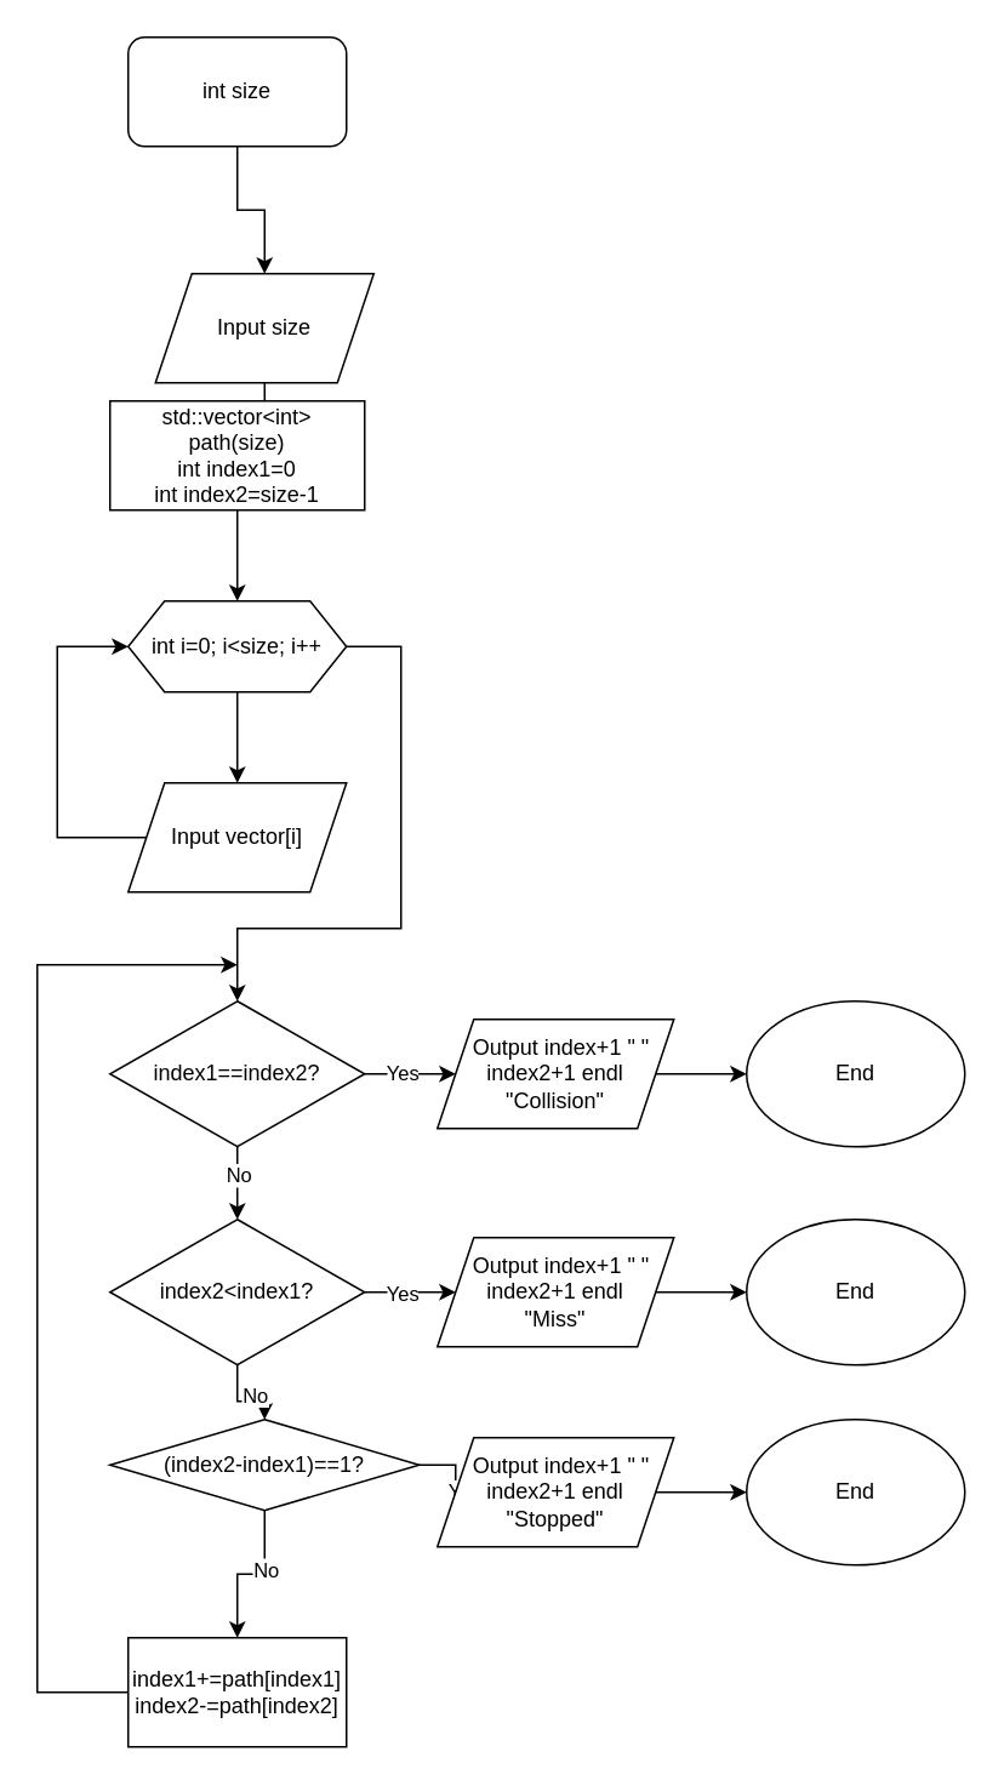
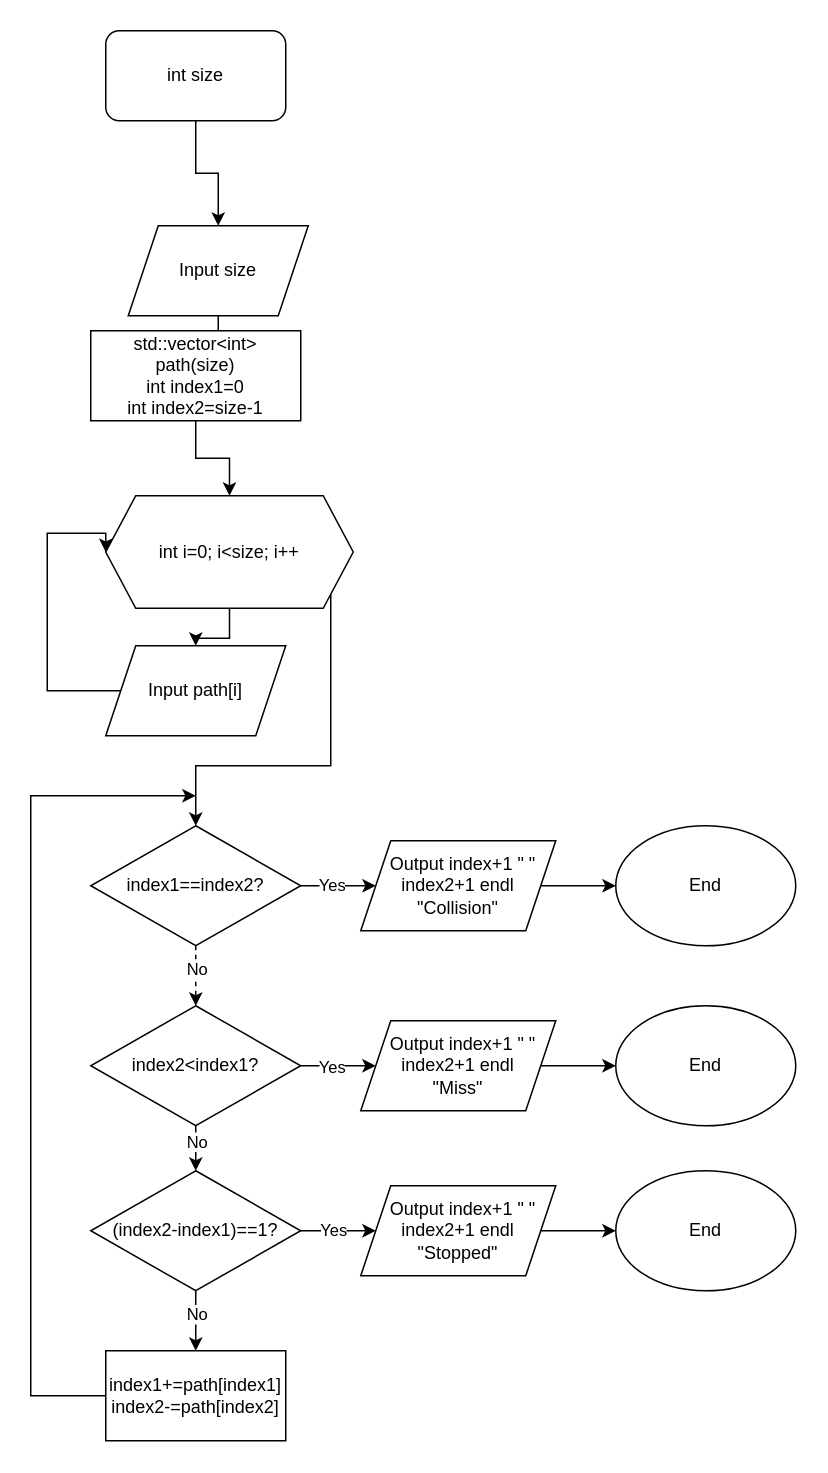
  <mxCell id="0" />
  <mxCell id="1" parent="0" />
  <mxCell id="2" value="" style="edgeStyle=orthogonalEdgeStyle;rounded=0;orthogonalLoop=1;jettySize=auto;html=1;" edge="1" parent="1" source="3" target="5"><mxGeometry relative="1" as="geometry" /></mxCell>
  <mxCell id="3" value="int size" style="whiteSpace=wrap;html=1;rounded=1;" vertex="1" parent="1"><mxGeometry x="70" y="20" width="120" height="60" as="geometry" /></mxCell>
  <mxCell id="4" value="" style="edgeStyle=orthogonalEdgeStyle;rounded=0;orthogonalLoop=1;jettySize=auto;html=1;" edge="1" parent="1" source="5" target="7"><mxGeometry relative="1" as="geometry" /></mxCell>
  <mxCell id="5" value="Input size" style="shape=parallelogram;perimeter=parallelogramPerimeter;whiteSpace=wrap;html=1;fixedSize=1;" vertex="1" parent="1"><mxGeometry x="85" y="150" width="120" height="60" as="geometry" /></mxCell>
  <mxCell id="6" value="" style="edgeStyle=orthogonalEdgeStyle;rounded=0;orthogonalLoop=1;jettySize=auto;html=1;" edge="1" parent="1" source="7" target="10"><mxGeometry relative="1" as="geometry" /></mxCell>
  <mxCell id="7" value="&lt;div&gt;std::vector&amp;lt;int&amp;gt; path(size)&lt;/div&gt;&lt;div&gt;int index1=0&lt;/div&gt;&lt;div&gt;int index2=size-1&lt;br&gt;&lt;/div&gt;" style="rounded=0;whiteSpace=wrap;html=1;" vertex="1" parent="1"><mxGeometry x="60" y="220" width="140" height="60" as="geometry" /></mxCell>
  <mxCell id="8" value="" style="edgeStyle=orthogonalEdgeStyle;rounded=0;orthogonalLoop=1;jettySize=auto;html=1;" edge="1" parent="1" source="10" target="12"><mxGeometry relative="1" as="geometry" /></mxCell>
  <mxCell id="9" style="edgeStyle=orthogonalEdgeStyle;rounded=0;orthogonalLoop=1;jettySize=auto;html=1;" edge="1" parent="1" source="10"><mxGeometry relative="1" as="geometry"><mxPoint x="130" y="550" as="targetPoint" /><Array as="points"><mxPoint x="220" y="355" /><mxPoint x="220" y="510" /><mxPoint x="130" y="510" /></Array></mxGeometry></mxCell>
- <mxCell id="10" value="int i=0; i&amp;lt;size; i++" style="shape=hexagon;perimeter=hexagonPerimeter2;whiteSpace=wrap;html=1;fixedSize=1;" vertex="1" parent="1"><mxGeometry x="70" y="330" width="120" height="50" as="geometry" /></mxCell>
+ <mxCell id="10" value="int i=0; i&amp;lt;size; i++" style="shape=hexagon;perimeter=hexagonPerimeter2;whiteSpace=wrap;html=1;fixedSize=1;" vertex="1" parent="1"><mxGeometry x="70" y="330" width="165" height="75" as="geometry" /></mxCell>
  <mxCell id="11" style="edgeStyle=orthogonalEdgeStyle;rounded=0;orthogonalLoop=1;jettySize=auto;html=1;entryX=0;entryY=0.5;entryDx=0;entryDy=0;" edge="1" parent="1" source="12" target="10"><mxGeometry relative="1" as="geometry"><mxPoint x="30" y="350" as="targetPoint" /><Array as="points"><mxPoint x="31" y="460" /><mxPoint x="31" y="355" /></Array></mxGeometry></mxCell>
- <mxCell id="12" value="Input vector[i]" style="shape=parallelogram;perimeter=parallelogramPerimeter;whiteSpace=wrap;html=1;fixedSize=1;" vertex="1" parent="1"><mxGeometry x="70" y="430" width="120" height="60" as="geometry" /></mxCell>
+ <mxCell id="12" value="Input path[i]" style="shape=parallelogram;perimeter=parallelogramPerimeter;whiteSpace=wrap;html=1;fixedSize=1;" vertex="1" parent="1"><mxGeometry x="70" y="430" width="120" height="60" as="geometry" /></mxCell>
  <mxCell id="13" style="edgeStyle=orthogonalEdgeStyle;rounded=0;orthogonalLoop=1;jettySize=auto;html=1;" edge="1" parent="1" source="17" target="19"><mxGeometry relative="1" as="geometry"><mxPoint x="270" y="590" as="targetPoint" /></mxGeometry></mxCell>
  <mxCell id="14" value="Yes" style="edgeLabel;html=1;align=center;verticalAlign=middle;resizable=0;points=[];" connectable="0" vertex="1" parent="13"><mxGeometry x="-0.12" y="-1" relative="1" as="geometry"><mxPoint x="-2" y="-2" as="offset" /></mxGeometry></mxCell>
- <mxCell id="15" value="" style="edgeStyle=orthogonalEdgeStyle;rounded=0;orthogonalLoop=1;jettySize=auto;html=1;" edge="1" parent="1" source="17" target="24"><mxGeometry relative="1" as="geometry" /></mxCell>
+ <mxCell id="15" value="" style="edgeStyle=orthogonalEdgeStyle;rounded=0;orthogonalLoop=1;jettySize=auto;html=1;dashed=1;" edge="1" parent="1" source="17" target="24"><mxGeometry relative="1" as="geometry" /></mxCell>
  <mxCell id="16" value="No" style="edgeLabel;html=1;align=center;verticalAlign=middle;resizable=0;points=[];" connectable="0" vertex="1" parent="15"><mxGeometry x="-0.269" relative="1" as="geometry"><mxPoint as="offset" /></mxGeometry></mxCell>
  <mxCell id="17" value="index1==index2?" style="rhombus;whiteSpace=wrap;html=1;" vertex="1" parent="1"><mxGeometry x="60" y="550" width="140" height="80" as="geometry" /></mxCell>
  <mxCell id="18" value="" style="edgeStyle=orthogonalEdgeStyle;rounded=0;orthogonalLoop=1;jettySize=auto;html=1;" edge="1" parent="1" source="19" target="36"><mxGeometry relative="1" as="geometry" /></mxCell>
  <mxCell id="19" value="&lt;div&gt;&amp;nbsp; Output index+1 &quot; &quot; index2+1 endl &quot;Collision&quot;&lt;br&gt;&lt;/div&gt;" style="shape=parallelogram;perimeter=parallelogramPerimeter;whiteSpace=wrap;html=1;fixedSize=1;" vertex="1" parent="1"><mxGeometry x="240" y="560" width="130" height="60" as="geometry" /></mxCell>
  <mxCell id="20" value="" style="edgeStyle=orthogonalEdgeStyle;rounded=0;orthogonalLoop=1;jettySize=auto;html=1;" edge="1" parent="1" source="24" target="26"><mxGeometry relative="1" as="geometry" /></mxCell>
  <mxCell id="21" value="Yes" style="edgeLabel;html=1;align=center;verticalAlign=middle;resizable=0;points=[];" connectable="0" vertex="1" parent="20"><mxGeometry x="-0.2" y="-1" relative="1" as="geometry"><mxPoint y="-1" as="offset" /></mxGeometry></mxCell>
  <mxCell id="22" value="" style="edgeStyle=orthogonalEdgeStyle;rounded=0;orthogonalLoop=1;jettySize=auto;html=1;" edge="1" parent="1" source="24" target="31"><mxGeometry relative="1" as="geometry" /></mxCell>
  <mxCell id="23" value="No" style="edgeLabel;html=1;align=center;verticalAlign=middle;resizable=0;points=[];" connectable="0" vertex="1" parent="22"><mxGeometry x="0.32" y="1" relative="1" as="geometry"><mxPoint x="-1" y="-3" as="offset" /></mxGeometry></mxCell>
  <mxCell id="24" value="index2&amp;lt;index1?" style="rhombus;whiteSpace=wrap;html=1;" vertex="1" parent="1"><mxGeometry x="60" y="670" width="140" height="80" as="geometry" /></mxCell>
  <mxCell id="25" value="" style="edgeStyle=orthogonalEdgeStyle;rounded=0;orthogonalLoop=1;jettySize=auto;html=1;" edge="1" parent="1" source="26" target="37"><mxGeometry relative="1" as="geometry" /></mxCell>
  <mxCell id="26" value="&lt;div&gt;&amp;nbsp; Output index+1 &quot; &quot; index2+1 endl&lt;/div&gt;&lt;div&gt;&quot;Miss&quot;&lt;br&gt;&lt;/div&gt;" style="shape=parallelogram;perimeter=parallelogramPerimeter;whiteSpace=wrap;html=1;fixedSize=1;" vertex="1" parent="1"><mxGeometry x="240" y="680" width="130" height="60" as="geometry" /></mxCell>
  <mxCell id="27" value="" style="edgeStyle=orthogonalEdgeStyle;rounded=0;orthogonalLoop=1;jettySize=auto;html=1;" edge="1" parent="1" source="31" target="33"><mxGeometry relative="1" as="geometry" /></mxCell>
  <mxCell id="28" value="Yes" style="edgeLabel;html=1;align=center;verticalAlign=middle;resizable=0;points=[];" connectable="0" vertex="1" parent="27"><mxGeometry x="-0.117" relative="1" as="geometry"><mxPoint x="-1" y="-1" as="offset" /></mxGeometry></mxCell>
  <mxCell id="29" value="" style="edgeStyle=orthogonalEdgeStyle;rounded=0;orthogonalLoop=1;jettySize=auto;html=1;" edge="1" parent="1" source="31" target="35"><mxGeometry relative="1" as="geometry" /></mxCell>
  <mxCell id="30" value="No" style="edgeLabel;html=1;align=center;verticalAlign=middle;resizable=0;points=[];" connectable="0" vertex="1" parent="29"><mxGeometry x="-0.252" relative="1" as="geometry"><mxPoint as="offset" /></mxGeometry></mxCell>
- <mxCell id="31" value="(index2-index1)==1?" style="rhombus;whiteSpace=wrap;html=1;" vertex="1" parent="1"><mxGeometry x="60" y="780" width="170" height="50" as="geometry" /></mxCell>
+ <mxCell id="31" value="(index2-index1)==1?" style="rhombus;whiteSpace=wrap;html=1;" vertex="1" parent="1"><mxGeometry x="60" y="780" width="140" height="80" as="geometry" /></mxCell>
  <mxCell id="32" value="" style="edgeStyle=orthogonalEdgeStyle;rounded=0;orthogonalLoop=1;jettySize=auto;html=1;" edge="1" parent="1" source="33" target="38"><mxGeometry relative="1" as="geometry" /></mxCell>
  <mxCell id="33" value="&lt;div&gt;&amp;nbsp; Output index+1 &quot; &quot; index2+1 endl &quot;Stopped&quot;&lt;br&gt;&lt;/div&gt;" style="shape=parallelogram;perimeter=parallelogramPerimeter;whiteSpace=wrap;html=1;fixedSize=1;" vertex="1" parent="1"><mxGeometry x="240" y="790" width="130" height="60" as="geometry" /></mxCell>
  <mxCell id="34" style="edgeStyle=orthogonalEdgeStyle;rounded=0;orthogonalLoop=1;jettySize=auto;html=1;" edge="1" parent="1" source="35"><mxGeometry relative="1" as="geometry"><mxPoint x="130" y="530" as="targetPoint" /><Array as="points"><mxPoint x="20" y="930" /><mxPoint x="20" y="530" /></Array></mxGeometry></mxCell>
  <mxCell id="35" value="&lt;div&gt;index1+=path[index1]&lt;/div&gt;&lt;div&gt;index2-=path[index2]&lt;br&gt;&lt;/div&gt;" style="rounded=0;whiteSpace=wrap;html=1;" vertex="1" parent="1"><mxGeometry x="70" y="900" width="120" height="60" as="geometry" /></mxCell>
  <mxCell id="36" value="End" style="ellipse;whiteSpace=wrap;html=1;" vertex="1" parent="1"><mxGeometry x="410" y="550" width="120" height="80" as="geometry" /></mxCell>
  <mxCell id="37" value="End" style="ellipse;whiteSpace=wrap;html=1;" vertex="1" parent="1"><mxGeometry x="410" y="670" width="120" height="80" as="geometry" /></mxCell>
  <mxCell id="38" value="End" style="ellipse;whiteSpace=wrap;html=1;" vertex="1" parent="1"><mxGeometry x="410" y="780" width="120" height="80" as="geometry" /></mxCell>
